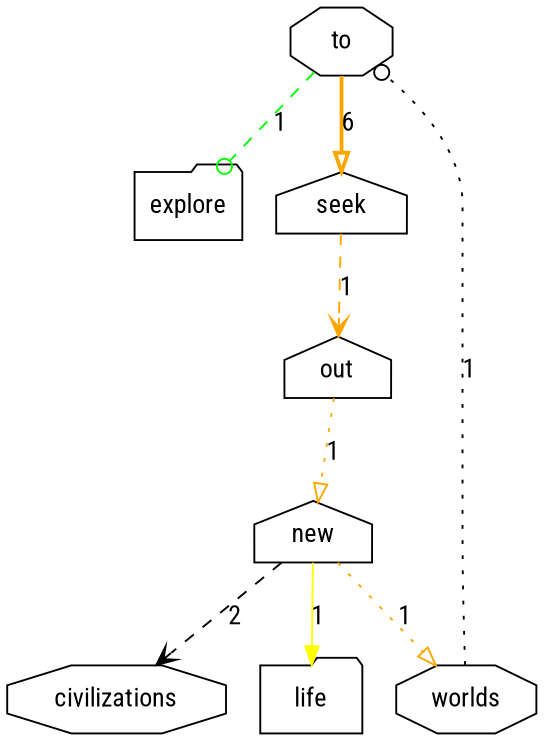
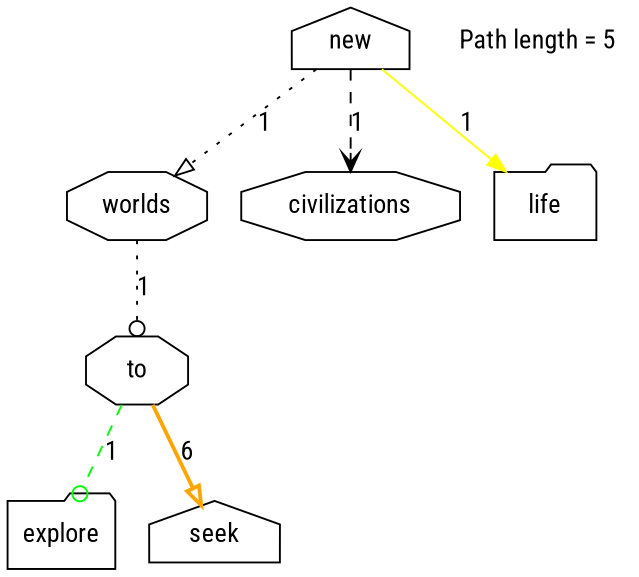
  digraph {
    fontname="Roboto Condensed"
    node [fontname="Roboto Condensed" shape=octagon]
    edge [arrowhead=onormal fontname="Roboto Condensed" style=dashed]
    to [root=true]
    explore [shape=folder]
    seek [shape=house]
-   out [shape=house]
    new [shape=house]
    worlds
    civilizations
    life [shape=folder]
+   n9 [color=black label="Path length = 5" shape=none]
    to -> explore [arrowhead=odot color=green label=1]
    to -> seek [color=orange label=6 style=bold]
-   seek -> out [arrowhead=vee color=orange label=1]
-   out -> new [color=orange label=1 style=dotted]
-   new -> worlds [label=1 style=dotted color=orange]
-   new -> civilizations [arrowhead=vee label=2]
+   new -> worlds [label=1 style=dotted]
+   new -> civilizations [arrowhead=vee label=1]
    new -> life [color=yellow label=1 arrowhead="" style=""]
    worlds -> to [arrowhead=odot label=1 style=dotted]
  }
